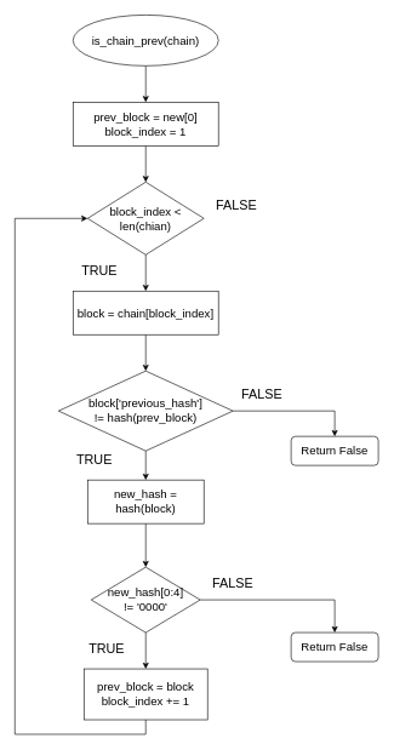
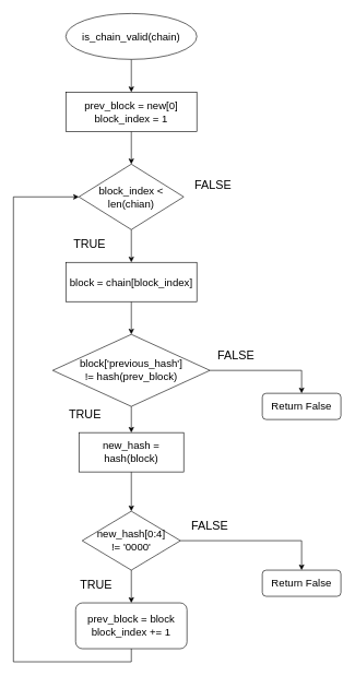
  <mxCell id="0" />
  <mxCell id="1" parent="0" />
  <mxCell id="2" style="edgeStyle=orthogonalEdgeStyle;rounded=0;orthogonalLoop=1;jettySize=auto;html=1;exitX=0.5;exitY=1;exitDx=0;exitDy=0;entryX=0.5;entryY=0;entryDx=0;entryDy=0;" edge="1" parent="1" source="3" target="5"><mxGeometry relative="1" as="geometry" /></mxCell>
- <mxCell id="3" value="&lt;font size=&quot;3&quot;&gt;is_chain_prev(chain)&lt;/font&gt;" style="ellipse;whiteSpace=wrap;html=1;" vertex="1" parent="1"><mxGeometry x="100" y="20" width="200" height="70" as="geometry" /></mxCell>
+ <mxCell id="3" value="&lt;font size=&quot;3&quot;&gt;is_chain_valid(chain)&lt;/font&gt;" style="ellipse;whiteSpace=wrap;html=1;" vertex="1" parent="1"><mxGeometry x="100" y="20" width="200" height="70" as="geometry" /></mxCell>
  <mxCell id="4" style="edgeStyle=orthogonalEdgeStyle;rounded=0;orthogonalLoop=1;jettySize=auto;html=1;exitX=0.5;exitY=1;exitDx=0;exitDy=0;entryX=0.5;entryY=0;entryDx=0;entryDy=0;" edge="1" parent="1" source="5" target="7"><mxGeometry relative="1" as="geometry" /></mxCell>
  <mxCell id="5" value="&lt;font size=&quot;3&quot;&gt;prev_block = new[0]&lt;br&gt;block_index = 1&lt;br&gt;&lt;/font&gt;" style="rounded=0;whiteSpace=wrap;html=1;" vertex="1" parent="1"><mxGeometry x="100" y="140" width="200" height="60" as="geometry" /></mxCell>
  <mxCell id="6" style="edgeStyle=orthogonalEdgeStyle;rounded=0;orthogonalLoop=1;jettySize=auto;html=1;exitX=0.5;exitY=1;exitDx=0;exitDy=0;entryX=0.5;entryY=0;entryDx=0;entryDy=0;" edge="1" parent="1" source="7" target="9"><mxGeometry relative="1" as="geometry" /></mxCell>
  <mxCell id="7" value="&lt;font size=&quot;3&quot;&gt;block_index &amp;lt; len(chian)&lt;/font&gt;" style="rhombus;whiteSpace=wrap;html=1;" vertex="1" parent="1"><mxGeometry x="120" y="250" width="160" height="100" as="geometry" /></mxCell>
  <mxCell id="8" style="edgeStyle=orthogonalEdgeStyle;rounded=0;orthogonalLoop=1;jettySize=auto;html=1;exitX=0.5;exitY=1;exitDx=0;exitDy=0;entryX=0.5;entryY=0;entryDx=0;entryDy=0;" edge="1" parent="1" source="9" target="12"><mxGeometry relative="1" as="geometry" /></mxCell>
  <mxCell id="9" value="&lt;font size=&quot;3&quot;&gt;block = chain[block_index]&lt;/font&gt;" style="rounded=0;whiteSpace=wrap;html=1;" vertex="1" parent="1"><mxGeometry x="100" y="400" width="200" height="60" as="geometry" /></mxCell>
  <mxCell id="10" style="edgeStyle=orthogonalEdgeStyle;rounded=0;orthogonalLoop=1;jettySize=auto;html=1;exitX=0.5;exitY=1;exitDx=0;exitDy=0;entryX=0.5;entryY=0;entryDx=0;entryDy=0;" edge="1" parent="1" source="12" target="14"><mxGeometry relative="1" as="geometry" /></mxCell>
  <mxCell id="11" style="edgeStyle=orthogonalEdgeStyle;rounded=0;orthogonalLoop=1;jettySize=auto;html=1;exitX=1;exitY=0.5;exitDx=0;exitDy=0;entryX=0.5;entryY=0;entryDx=0;entryDy=0;" edge="1" parent="1" source="12" target="24"><mxGeometry relative="1" as="geometry" /></mxCell>
  <mxCell id="12" value="&lt;font size=&quot;3&quot;&gt;block['previous_hash'] &lt;br&gt;!= hash(prev_block)&lt;/font&gt;" style="rhombus;whiteSpace=wrap;html=1;" vertex="1" parent="1"><mxGeometry x="80" y="510" width="240" height="110" as="geometry" /></mxCell>
  <mxCell id="13" style="edgeStyle=orthogonalEdgeStyle;rounded=0;orthogonalLoop=1;jettySize=auto;html=1;exitX=0.5;exitY=1;exitDx=0;exitDy=0;entryX=0.5;entryY=0;entryDx=0;entryDy=0;" edge="1" parent="1" source="14" target="17"><mxGeometry relative="1" as="geometry" /></mxCell>
  <mxCell id="14" value="&lt;font size=&quot;3&quot;&gt;new_hash = hash(block)&lt;/font&gt;" style="rounded=0;whiteSpace=wrap;html=1;" vertex="1" parent="1"><mxGeometry x="120" y="660" width="160" height="60" as="geometry" /></mxCell>
  <mxCell id="15" style="edgeStyle=orthogonalEdgeStyle;rounded=0;orthogonalLoop=1;jettySize=auto;html=1;exitX=0.5;exitY=1;exitDx=0;exitDy=0;entryX=0.5;entryY=0;entryDx=0;entryDy=0;" edge="1" parent="1" source="17" target="19"><mxGeometry relative="1" as="geometry" /></mxCell>
  <mxCell id="16" style="edgeStyle=orthogonalEdgeStyle;rounded=0;orthogonalLoop=1;jettySize=auto;html=1;exitX=1;exitY=0.5;exitDx=0;exitDy=0;entryX=0.5;entryY=0;entryDx=0;entryDy=0;" edge="1" parent="1" source="17" target="20"><mxGeometry relative="1" as="geometry" /></mxCell>
  <mxCell id="17" value="&lt;font size=&quot;3&quot;&gt;new_hash[0:4]&lt;br&gt;!= '0000'&lt;/font&gt;" style="rhombus;whiteSpace=wrap;html=1;" vertex="1" parent="1"><mxGeometry x="125" y="780" width="150" height="90" as="geometry" /></mxCell>
  <mxCell id="18" style="edgeStyle=orthogonalEdgeStyle;rounded=0;orthogonalLoop=1;jettySize=auto;html=1;exitX=0.5;exitY=1;exitDx=0;exitDy=0;entryX=0;entryY=0.5;entryDx=0;entryDy=0;" edge="1" parent="1" source="19" target="7"><mxGeometry relative="1" as="geometry"><Array as="points"><mxPoint x="200" y="1010" /><mxPoint x="20" y="1010" /><mxPoint x="20" y="300" /></Array></mxGeometry></mxCell>
- <mxCell id="19" value="&lt;font size=&quot;3&quot;&gt;prev_block = block&lt;br&gt;block_index += 1&lt;br&gt;&lt;/font&gt;" style="rounded=0;whiteSpace=wrap;html=1;" vertex="1" parent="1"><mxGeometry x="115" y="920" width="170" height="70" as="geometry" /></mxCell>
+ <mxCell id="19" value="&lt;font size=&quot;3&quot;&gt;prev_block = block&lt;br&gt;block_index += 1&lt;br&gt;&lt;/font&gt;" style="whiteSpace=wrap;html=1;rounded=1;" vertex="1" parent="1"><mxGeometry x="115" y="920" width="170" height="70" as="geometry" /></mxCell>
  <mxCell id="20" value="&lt;font size=&quot;3&quot;&gt;Return False&lt;/font&gt;" style="rounded=1;whiteSpace=wrap;html=1;" vertex="1" parent="1"><mxGeometry x="400" y="870" width="120" height="40" as="geometry" /></mxCell>
  <mxCell id="21" value="&lt;font style=&quot;font-size: 18px&quot;&gt;FALSE&lt;/font&gt;" style="text;html=1;resizable=0;points=[];autosize=1;align=left;verticalAlign=top;spacingTop=-4;" vertex="1" parent="1"><mxGeometry x="290" y="790" width="70" height="20" as="geometry" /></mxCell>
  <mxCell id="22" value="&lt;font style=&quot;font-size: 18px&quot;&gt;TRUE&lt;/font&gt;" style="text;html=1;resizable=0;points=[];autosize=1;align=left;verticalAlign=top;spacingTop=-4;" vertex="1" parent="1"><mxGeometry x="120" y="880" width="60" height="20" as="geometry" /></mxCell>
  <mxCell id="23" value="&lt;font style=&quot;font-size: 18px&quot;&gt;TRUE&lt;/font&gt;" style="text;html=1;resizable=0;points=[];autosize=1;align=left;verticalAlign=top;spacingTop=-4;" vertex="1" parent="1"><mxGeometry x="103" y="620" width="60" height="20" as="geometry" /></mxCell>
  <mxCell id="24" value="&lt;font size=&quot;3&quot;&gt;Return False&lt;/font&gt;" style="rounded=1;whiteSpace=wrap;html=1;" vertex="1" parent="1"><mxGeometry x="400" y="600" width="120" height="40" as="geometry" /></mxCell>
  <mxCell id="25" value="&lt;font style=&quot;font-size: 18px&quot;&gt;FALSE&lt;/font&gt;" style="text;html=1;resizable=0;points=[];autosize=1;align=left;verticalAlign=top;spacingTop=-4;" vertex="1" parent="1"><mxGeometry x="330" y="530" width="70" height="20" as="geometry" /></mxCell>
  <mxCell id="26" value="&lt;font style=&quot;font-size: 18px&quot;&gt;FALSE&lt;/font&gt;" style="text;html=1;resizable=0;points=[];autosize=1;align=left;verticalAlign=top;spacingTop=-4;" vertex="1" parent="1"><mxGeometry x="295" y="270" width="70" height="20" as="geometry" /></mxCell>
  <mxCell id="27" value="&lt;font style=&quot;font-size: 18px&quot;&gt;TRUE&lt;/font&gt;" style="text;html=1;resizable=0;points=[];autosize=1;align=left;verticalAlign=top;spacingTop=-4;" vertex="1" parent="1"><mxGeometry x="110" y="360" width="60" height="20" as="geometry" /></mxCell>
